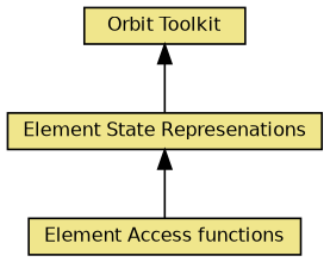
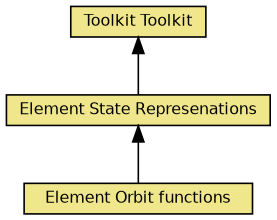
  digraph {
    rankdir=TB
    node [color=black fillcolor=khaki fontname=Helvetica fontsize=10 shape=box style=filled]
    edge [dir=back fontname=Helvetica fontsize=10 labelfontname=Helvetica labelfontsize=10 shape=plaintext style=solid]
    n1 [fontcolor=black height=0.2 label="Element State Represenations" width=0.4]
-   n2 [height=0.2 label="Element Access functions" width=0.4]
-   n3 [height=0.2 label="Orbit Toolkit" width=0.4]
+   n2 [height=0.2 label="Element Orbit functions" width=0.4]
+   n3 [height=0.2 label="Toolkit Toolkit" width=0.4]
    n1 -> n2
    n3 -> n1
  }
